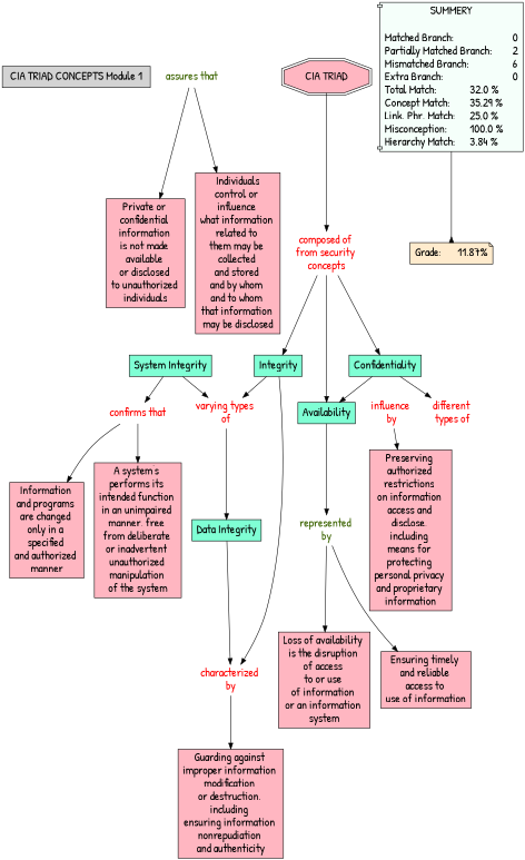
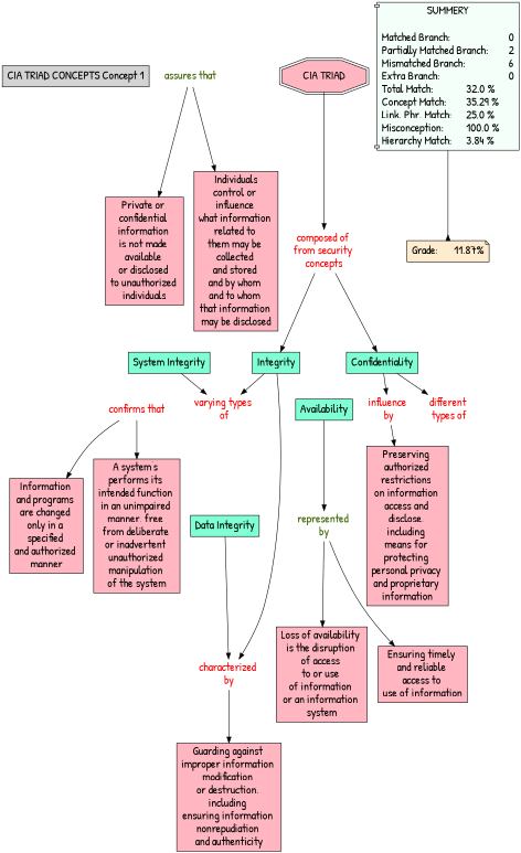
  digraph {
    fontname="Patrick Hand"
    node [Gsplines=true fontname="Patrick Hand" fontsize=20 shape=rect style=filled]
    edge [constraint=true fontname="Patrick Hand"]
-   n1 [label="CIA TRIAD CONCEPTS Module 1"]
+   n1 [label="CIA TRIAD CONCEPTS Concept 1"]
    n2 [fontcolor="#3B6300" label="assures that\n" shape=none style=""]
    n3 [fillcolor="#FFB6C1" label="Private or \nconfidential \ninformation \nis not made \navailable \nor disclosed \nto unauthorized \nindividuals"]
    n4 [fillcolor="#FFB6C1" label=" Individuals \ncontrol or \ninfluence \nwhat information \nrelated to \nthem may be \ncollected \nand stored \nand by whom \nand to whom \nthat information \nmay be disclosed\n"]
    n5 [fillcolor=aquamarine label="Data Integrity\n"]
    n6 [fontcolor=red label="characterized \nby" shape=none style=""]
    n7 [fontcolor=red label="confirms that\n" shape=none style=""]
    n8 [fillcolor="#FFB6C1" label="Information \nand programs \nare changed \nonly in a \nspecified \nand authorized \nmanner"]
    n9 [fillcolor="#FFB6C1" label="A system's \nperforms its \nintended function \nin an unimpaired \nmanner, free \nfrom deliberate \nor inadvertent \nunauthorized \nmanipulation \nof the system\n"]
    n10 [fillcolor="#FFB6C1" label="Guarding against \nimproper information \nmodification \nor destruction, \nincluding \nensuring information \nnonrepudiation \nand authenticity\n"]
    n11 [fontcolor=red label="varying types \nof" shape=none style=""]
    n12 [fillcolor=aquamarine label="System Integrity\n"]
    n13 [fillcolor=aquamarine label=Confidentiality]
    n14 [fontcolor=red label="influence \nby" shape=none style=""]
    n15 [fontcolor=red label="different \ntypes of" shape=none style=""]
    n16 [fillcolor="#FFB6C1" label="Preserving \nauthorized \nrestrictions \non information \naccess and \ndisclose, \nincluding \nmeans for \nprotecting \npersonal privacy \nand proprietary \ninformation"]
    n17 [fontcolor=red label="composed of \nfrom security \nconcepts" shape=none style=""]
    n18 [fillcolor=aquamarine label=Availability]
    n19 [fillcolor=aquamarine label=Integrity]
    n20 [fontcolor="#3B6300" label="represented \nby" shape=none style=""]
    n21 [fillcolor="#FFB6C1" label="Loss of availability \nis the disruption \nof access \nto or use \nof information \nor an information \nsystem"]
    n22 [fillcolor="#FFB6C1" label="Ensuring timely \nand reliable \naccess to \nuse of information\n"]
    n23 [fillcolor="#FFB6C1" label="CIA TRIAD" shape=doubleoctagon]
    n24 [fillcolor="#F5FFFA" label="SUMMERY\n\nMatched Branch:			0\lPartially Matched Branch:	2\lMismatched Branch:		6\lExtra Branch:				0\lTotal Match:		32.0 %\lConcept Match:	35.29 %\lLink. Phr. Match:	25.0 %\lMisconception:	100.0 %\lHierarchy Match:	3.84 %\l" shape=component]
    n25 [fillcolor="#FFEBCD" label="Grade:	11.87%" shape=note]
    n2 -> n3
    n2 -> n4
    n5 -> n6
    n6 -> n10
    n7 -> n8
    n7 -> n9
-   n11 -> n5
-   n12 -> n7
    n12 -> n11
-   n13 -> n18
+   n13 -> n14
    n13 -> n15
    n14 -> n16
    n17 -> n13
-   n17 -> n18
    n17 -> n19
    n18 -> n20
    n19 -> n6
    n19 -> n11
    n20 -> n21
    n20 -> n22
    n23 -> n17
    n24 -> n25 [arrowhead=inv color=black]
  }
